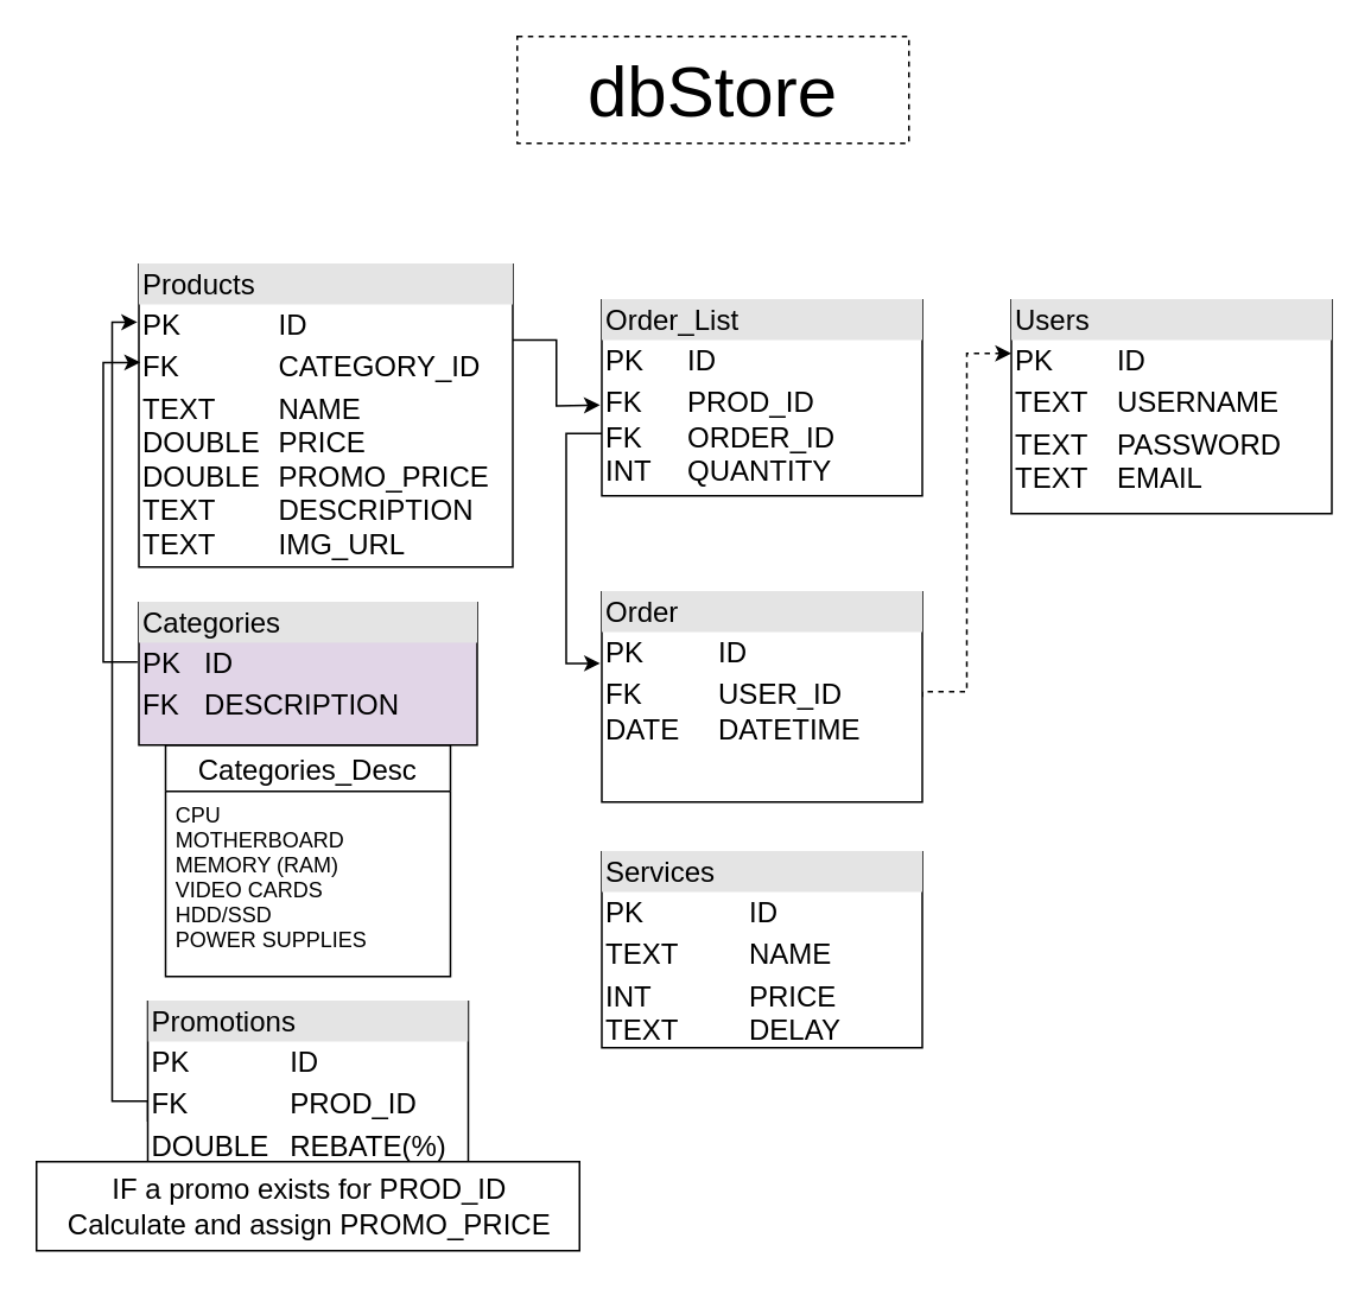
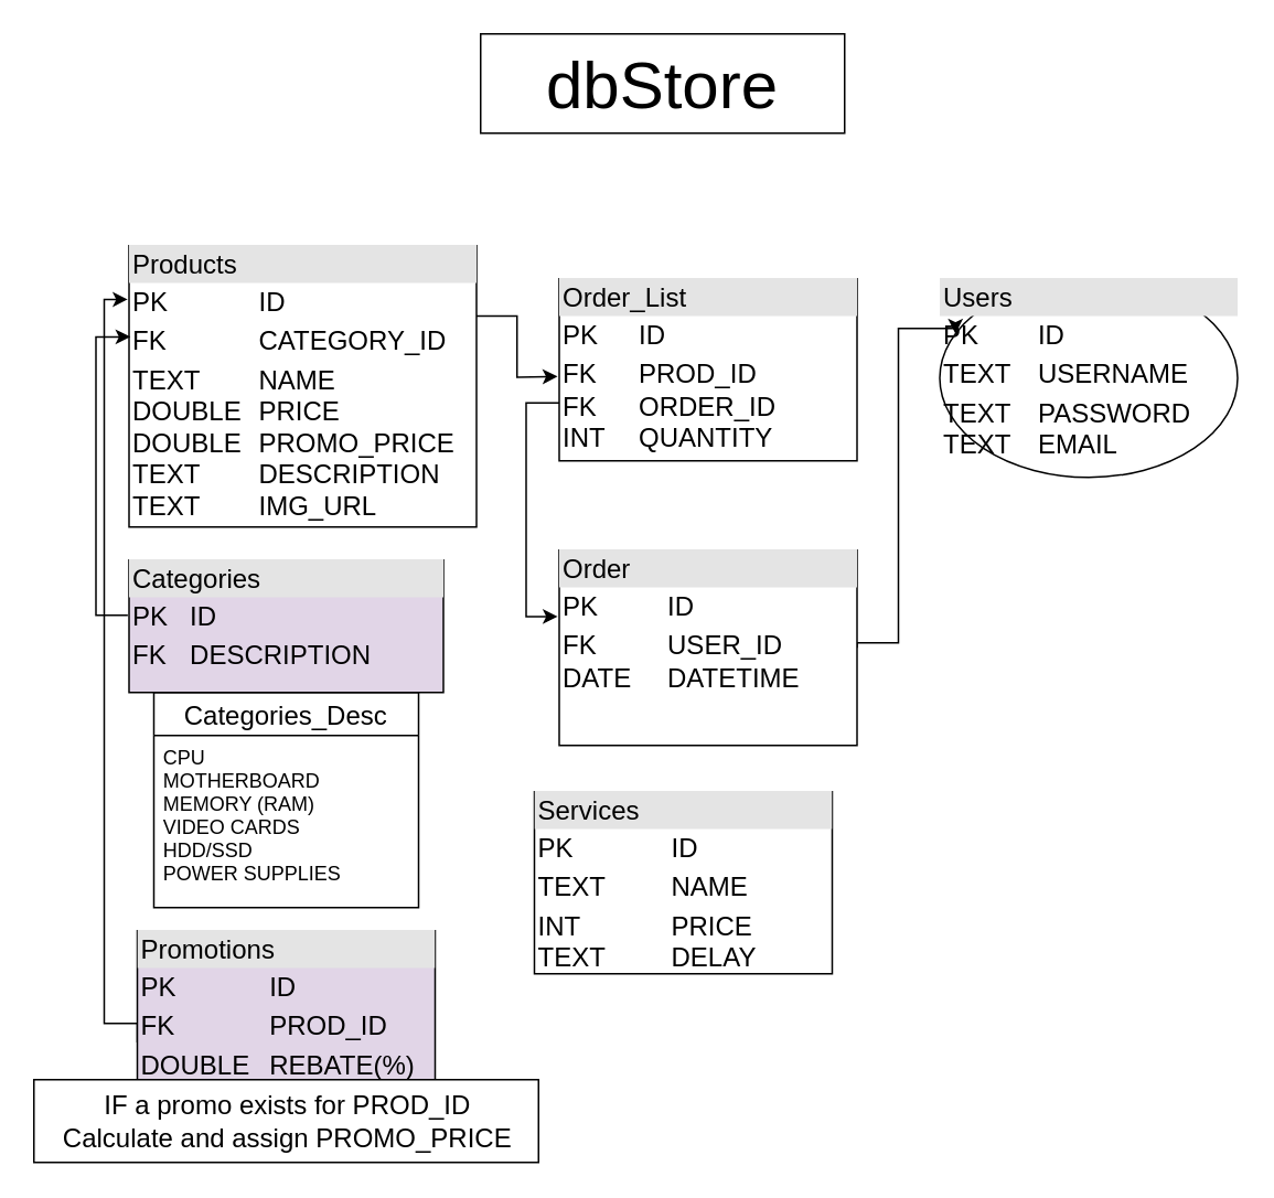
  <mxCell id="0" />
  <mxCell id="1" parent="0" />
- <mxCell id="2" value="&lt;font style=&quot;font-size: 40px&quot;&gt;dbStore&lt;/font&gt;" style="rounded=0;whiteSpace=wrap;html=1;dashed=1;" parent="1" vertex="1"><mxGeometry x="290" y="20" width="220" height="60" as="geometry" /></mxCell>
+ <mxCell id="2" value="&lt;font style=&quot;font-size: 40px&quot;&gt;dbStore&lt;/font&gt;" style="rounded=0;whiteSpace=wrap;html=1;" parent="1" vertex="1"><mxGeometry x="290" y="20" width="220" height="60" as="geometry" /></mxCell>
  <mxCell id="3" style="edgeStyle=orthogonalEdgeStyle;rounded=0;orthogonalLoop=1;jettySize=auto;html=1;fontSize=16;exitX=1;exitY=0.25;exitDx=0;exitDy=0;" parent="1" source="4" edge="1"><mxGeometry relative="1" as="geometry"><mxPoint x="277.5" y="198" as="sourcePoint" /><mxPoint x="336.5" y="227" as="targetPoint" /></mxGeometry></mxCell>
  <mxCell id="4" value="&lt;div style=&quot;box-sizing: border-box ; width: 100% ; background: #e4e4e4 ; padding: 2px&quot;&gt;Products&lt;/div&gt;&lt;table style=&quot;width: 100% ; font-size: 1em&quot; cellpadding=&quot;2&quot; cellspacing=&quot;0&quot;&gt;&lt;tbody&gt;&lt;tr&gt;&lt;td&gt;PK&lt;/td&gt;&lt;td&gt;ID&lt;/td&gt;&lt;/tr&gt;&lt;tr&gt;&lt;td&gt;FK&lt;/td&gt;&lt;td&gt;CATEGORY_ID&lt;/td&gt;&lt;/tr&gt;&lt;tr&gt;&lt;td&gt;TEXT&lt;br&gt;DOUBLE&lt;br&gt;DOUBLE&lt;br&gt;TEXT&lt;br&gt;TEXT&lt;/td&gt;&lt;td&gt;NAME&lt;br&gt;PRICE&lt;br&gt;PROMO_PRICE&lt;br&gt;DESCRIPTION&lt;br&gt;IMG_URL&lt;/td&gt;&lt;/tr&gt;&lt;/tbody&gt;&lt;/table&gt;" style="verticalAlign=top;align=left;overflow=fill;html=1;fontSize=16;" parent="1" vertex="1"><mxGeometry x="77.5" y="148" width="210" height="170" as="geometry" /></mxCell>
  <mxCell id="5" style="edgeStyle=orthogonalEdgeStyle;rounded=0;orthogonalLoop=1;jettySize=auto;html=1;fontSize=16;entryX=0.004;entryY=0.324;entryDx=0;entryDy=0;entryPerimeter=0;exitX=-0.004;exitY=0.417;exitDx=0;exitDy=0;exitPerimeter=0;" parent="1" source="6" target="4" edge="1"><mxGeometry relative="1" as="geometry"><mxPoint x="57.5" y="218" as="targetPoint" /><mxPoint x="87.5" y="328" as="sourcePoint" /></mxGeometry></mxCell>
  <mxCell id="6" value="&lt;div style=&quot;box-sizing: border-box ; width: 100% ; background: #e4e4e4 ; padding: 2px&quot;&gt;Categories&lt;/div&gt;&lt;table style=&quot;width: 100% ; font-size: 1em&quot; cellpadding=&quot;2&quot; cellspacing=&quot;0&quot;&gt;&lt;tbody&gt;&lt;tr&gt;&lt;td&gt;PK&lt;/td&gt;&lt;td&gt;ID&lt;/td&gt;&lt;/tr&gt;&lt;tr&gt;&lt;td&gt;FK&lt;/td&gt;&lt;td&gt;DESCRIPTION&lt;/td&gt;&lt;/tr&gt;&lt;tr&gt;&lt;td&gt;&lt;br&gt;&lt;br&gt;&lt;/td&gt;&lt;td&gt;&lt;br&gt;&lt;/td&gt;&lt;/tr&gt;&lt;/tbody&gt;&lt;/table&gt;" style="verticalAlign=top;align=left;overflow=fill;html=1;fontSize=16;fillColor=#e1d5e7;" parent="1" vertex="1"><mxGeometry x="77.5" y="338" width="190" height="80" as="geometry" /></mxCell>
- <mxCell id="7" value="&lt;div style=&quot;box-sizing: border-box ; width: 100% ; background: #e4e4e4 ; padding: 2px&quot;&gt;Users&lt;/div&gt;&lt;table style=&quot;width: 100% ; font-size: 1em&quot; cellpadding=&quot;2&quot; cellspacing=&quot;0&quot;&gt;&lt;tbody&gt;&lt;tr&gt;&lt;td&gt;PK&lt;/td&gt;&lt;td&gt;ID&lt;/td&gt;&lt;/tr&gt;&lt;tr&gt;&lt;td&gt;TEXT&lt;br&gt;&lt;/td&gt;&lt;td&gt;USERNAME&lt;/td&gt;&lt;/tr&gt;&lt;tr&gt;&lt;td&gt;TEXT&lt;br&gt;TEXT&lt;br&gt;&lt;br&gt;&lt;/td&gt;&lt;td&gt;PASSWORD&lt;br&gt;EMAIL&lt;br&gt;&lt;br&gt;&lt;/td&gt;&lt;/tr&gt;&lt;/tbody&gt;&lt;/table&gt;" style="verticalAlign=top;align=left;overflow=fill;html=1;fontSize=16;" parent="1" vertex="1"><mxGeometry x="567.5" y="168" width="180" height="120" as="geometry" /></mxCell>
+ <mxCell id="7" value="&lt;div style=&quot;box-sizing: border-box ; width: 100% ; background: #e4e4e4 ; padding: 2px&quot;&gt;Users&lt;/div&gt;&lt;table style=&quot;width: 100% ; font-size: 1em&quot; cellpadding=&quot;2&quot; cellspacing=&quot;0&quot;&gt;&lt;tbody&gt;&lt;tr&gt;&lt;td&gt;PK&lt;/td&gt;&lt;td&gt;ID&lt;/td&gt;&lt;/tr&gt;&lt;tr&gt;&lt;td&gt;TEXT&lt;br&gt;&lt;/td&gt;&lt;td&gt;USERNAME&lt;/td&gt;&lt;/tr&gt;&lt;tr&gt;&lt;td&gt;TEXT&lt;br&gt;TEXT&lt;br&gt;&lt;br&gt;&lt;/td&gt;&lt;td&gt;PASSWORD&lt;br&gt;EMAIL&lt;br&gt;&lt;br&gt;&lt;/td&gt;&lt;/tr&gt;&lt;/tbody&gt;&lt;/table&gt;" style="ellipse;verticalAlign=top;align=left;overflow=fill;html=1;fontSize=16;" parent="1" vertex="1"><mxGeometry x="567.5" y="168" width="180" height="120" as="geometry" /></mxCell>
  <mxCell id="8" style="edgeStyle=orthogonalEdgeStyle;rounded=0;orthogonalLoop=1;jettySize=auto;html=1;exitX=0;exitY=0.682;exitDx=0;exitDy=0;entryX=-0.005;entryY=0.34;entryDx=0;entryDy=0;entryPerimeter=0;fontSize=16;exitPerimeter=0;" parent="1" source="9" target="11" edge="1"><mxGeometry relative="1" as="geometry" /></mxCell>
  <mxCell id="9" value="&lt;div style=&quot;box-sizing: border-box ; width: 100% ; background: #e4e4e4 ; padding: 2px&quot;&gt;Order_List&lt;/div&gt;&lt;table style=&quot;width: 100% ; font-size: 1em&quot; cellpadding=&quot;2&quot; cellspacing=&quot;0&quot;&gt;&lt;tbody&gt;&lt;tr&gt;&lt;td&gt;PK&lt;/td&gt;&lt;td&gt;ID&lt;/td&gt;&lt;/tr&gt;&lt;tr&gt;&lt;td&gt;FK&lt;br&gt;FK&lt;br&gt;INT&lt;br&gt;&lt;br&gt;&lt;/td&gt;&lt;td&gt;PROD_ID&lt;br&gt;ORDER_ID&lt;br&gt;QUANTITY&lt;br&gt;&lt;br&gt;&lt;/td&gt;&lt;/tr&gt;&lt;tr&gt;&lt;td&gt;&lt;br&gt;&lt;/td&gt;&lt;td&gt;&lt;br&gt;&lt;br&gt;&lt;br&gt;&lt;/td&gt;&lt;/tr&gt;&lt;/tbody&gt;&lt;/table&gt;" style="verticalAlign=top;align=left;overflow=fill;html=1;fontSize=16;" parent="1" vertex="1"><mxGeometry x="337.5" y="168" width="180" height="110" as="geometry" /></mxCell>
- <mxCell id="10" style="edgeStyle=orthogonalEdgeStyle;rounded=0;orthogonalLoop=1;jettySize=auto;html=1;exitX=1;exitY=0.5;exitDx=0;exitDy=0;entryX=0;entryY=0.25;entryDx=0;entryDy=0;fontSize=16;dashed=1;" parent="1" source="11" target="7" edge="1"><mxGeometry relative="1" as="geometry"><Array as="points"><mxPoint x="517.5" y="388" /><mxPoint x="542.5" y="388" /><mxPoint x="542.5" y="198" /></Array></mxGeometry></mxCell>
+ <mxCell id="10" style="edgeStyle=orthogonalEdgeStyle;rounded=0;orthogonalLoop=1;jettySize=auto;html=1;exitX=1;exitY=0.5;exitDx=0;exitDy=0;entryX=0;entryY=0.25;entryDx=0;entryDy=0;fontSize=16;" parent="1" source="11" target="7" edge="1"><mxGeometry relative="1" as="geometry"><Array as="points"><mxPoint x="517.5" y="388" /><mxPoint x="542.5" y="388" /><mxPoint x="542.5" y="198" /></Array></mxGeometry></mxCell>
  <mxCell id="11" value="&lt;div style=&quot;box-sizing: border-box ; width: 100% ; background: #e4e4e4 ; padding: 2px&quot;&gt;Order&lt;/div&gt;&lt;table style=&quot;width: 100% ; font-size: 1em&quot; cellpadding=&quot;2&quot; cellspacing=&quot;0&quot;&gt;&lt;tbody&gt;&lt;tr&gt;&lt;td&gt;PK&lt;/td&gt;&lt;td&gt;ID&lt;/td&gt;&lt;/tr&gt;&lt;tr&gt;&lt;td&gt;FK&lt;br&gt;DATE&lt;br&gt;&lt;br&gt;&lt;/td&gt;&lt;td&gt;USER_ID&lt;br&gt;DATETIME&lt;br&gt;&lt;br&gt;&lt;/td&gt;&lt;/tr&gt;&lt;tr&gt;&lt;td&gt;&lt;br&gt;&lt;/td&gt;&lt;td&gt;&lt;br&gt;&lt;br&gt;&lt;br&gt;&lt;/td&gt;&lt;/tr&gt;&lt;/tbody&gt;&lt;/table&gt;" style="verticalAlign=top;align=left;overflow=fill;html=1;fontSize=16;" parent="1" vertex="1"><mxGeometry x="337.5" y="332" width="180" height="118" as="geometry" /></mxCell>
- <mxCell id="12" value="&lt;div style=&quot;box-sizing: border-box ; width: 100% ; background: #e4e4e4 ; padding: 2px&quot;&gt;Services&lt;/div&gt;&lt;table style=&quot;width: 100% ; font-size: 1em&quot; cellpadding=&quot;2&quot; cellspacing=&quot;0&quot;&gt;&lt;tbody&gt;&lt;tr&gt;&lt;td&gt;PK&lt;/td&gt;&lt;td&gt;ID&lt;/td&gt;&lt;/tr&gt;&lt;tr&gt;&lt;td&gt;TEXT&lt;/td&gt;&lt;td&gt;NAME&lt;/td&gt;&lt;/tr&gt;&lt;tr&gt;&lt;td&gt;INT&lt;br&gt;TEXT&lt;/td&gt;&lt;td&gt;PRICE&lt;br&gt;DELAY&lt;/td&gt;&lt;/tr&gt;&lt;/tbody&gt;&lt;/table&gt;" style="verticalAlign=top;align=left;overflow=fill;html=1;fontSize=16;" parent="1" vertex="1"><mxGeometry x="337.5" y="478" width="180" height="110" as="geometry" /></mxCell>
+ <mxCell id="12" value="&lt;div style=&quot;box-sizing: border-box ; width: 100% ; background: #e4e4e4 ; padding: 2px&quot;&gt;Services&lt;/div&gt;&lt;table style=&quot;width: 100% ; font-size: 1em&quot; cellpadding=&quot;2&quot; cellspacing=&quot;0&quot;&gt;&lt;tbody&gt;&lt;tr&gt;&lt;td&gt;PK&lt;/td&gt;&lt;td&gt;ID&lt;/td&gt;&lt;/tr&gt;&lt;tr&gt;&lt;td&gt;TEXT&lt;/td&gt;&lt;td&gt;NAME&lt;/td&gt;&lt;/tr&gt;&lt;tr&gt;&lt;td&gt;INT&lt;br&gt;TEXT&lt;/td&gt;&lt;td&gt;PRICE&lt;br&gt;DELAY&lt;/td&gt;&lt;/tr&gt;&lt;/tbody&gt;&lt;/table&gt;" style="verticalAlign=top;align=left;overflow=fill;html=1;fontSize=16;" parent="1" vertex="1"><mxGeometry x="322.5" y="478" width="180" height="110" as="geometry" /></mxCell>
  <mxCell id="13" style="edgeStyle=orthogonalEdgeStyle;rounded=0;orthogonalLoop=1;jettySize=auto;html=1;exitX=0;exitY=0.75;exitDx=0;exitDy=0;entryX=-0.004;entryY=0.191;entryDx=0;entryDy=0;entryPerimeter=0;fontSize=16;" parent="1" source="14" target="4" edge="1"><mxGeometry relative="1" as="geometry"><Array as="points"><mxPoint x="82.5" y="618" /><mxPoint x="62.5" y="618" /><mxPoint x="62.5" y="181" /></Array></mxGeometry></mxCell>
- <mxCell id="14" value="&lt;div style=&quot;box-sizing: border-box ; width: 100% ; background: #e4e4e4 ; padding: 2px&quot;&gt;Promotions&lt;/div&gt;&lt;table style=&quot;width: 100% ; font-size: 1em&quot; cellpadding=&quot;2&quot; cellspacing=&quot;0&quot;&gt;&lt;tbody&gt;&lt;tr&gt;&lt;td&gt;PK&lt;/td&gt;&lt;td&gt;ID&lt;/td&gt;&lt;/tr&gt;&lt;tr&gt;&lt;td&gt;FK&lt;/td&gt;&lt;td&gt;PROD_ID&lt;/td&gt;&lt;/tr&gt;&lt;tr&gt;&lt;td&gt;DOUBLE&lt;/td&gt;&lt;td&gt;REBATE(%)&lt;/td&gt;&lt;/tr&gt;&lt;/tbody&gt;&lt;/table&gt;" style="verticalAlign=top;align=left;overflow=fill;html=1;fontSize=16;" parent="1" vertex="1"><mxGeometry x="82.5" y="562" width="180" height="90" as="geometry" /></mxCell>
+ <mxCell id="14" value="&lt;div style=&quot;box-sizing: border-box ; width: 100% ; background: #e4e4e4 ; padding: 2px&quot;&gt;Promotions&lt;/div&gt;&lt;table style=&quot;width: 100% ; font-size: 1em&quot; cellpadding=&quot;2&quot; cellspacing=&quot;0&quot;&gt;&lt;tbody&gt;&lt;tr&gt;&lt;td&gt;PK&lt;/td&gt;&lt;td&gt;ID&lt;/td&gt;&lt;/tr&gt;&lt;tr&gt;&lt;td&gt;FK&lt;/td&gt;&lt;td&gt;PROD_ID&lt;/td&gt;&lt;/tr&gt;&lt;tr&gt;&lt;td&gt;DOUBLE&lt;/td&gt;&lt;td&gt;REBATE(%)&lt;/td&gt;&lt;/tr&gt;&lt;/tbody&gt;&lt;/table&gt;" style="verticalAlign=top;align=left;overflow=fill;html=1;fontSize=16;fillColor=#e1d5e7;" parent="1" vertex="1"><mxGeometry x="82.5" y="562" width="180" height="90" as="geometry" /></mxCell>
  <mxCell id="15" value="IF a promo exists for PROD_ID&lt;br&gt;Calculate and assign PROMO_PRICE" style="html=1;fontSize=16;" parent="1" vertex="1"><mxGeometry x="20" y="652" width="305" height="50" as="geometry" /></mxCell>
  <mxCell id="16" value="Categories_Desc" style="swimlane;fontStyle=0;childLayout=stackLayout;horizontal=1;startSize=26;fillColor=none;horizontalStack=0;resizeParent=1;resizeParentMax=0;resizeLast=0;collapsible=1;marginBottom=0;fontSize=16;" parent="1" vertex="1"><mxGeometry x="92.5" y="418" width="160" height="130" as="geometry" /></mxCell>
  <mxCell id="17" value="CPU&#10;MOTHERBOARD&#10;MEMORY (RAM)&#10;VIDEO CARDS&#10;HDD/SSD&#10;POWER SUPPLIES" style="text;strokeColor=none;fillColor=none;align=left;verticalAlign=top;spacingLeft=4;spacingRight=4;overflow=hidden;rotatable=0;points=[[0,0.5],[1,0.5]];portConstraint=eastwest;" parent="16" vertex="1"><mxGeometry y="26" width="160" height="104" as="geometry" /></mxCell>
